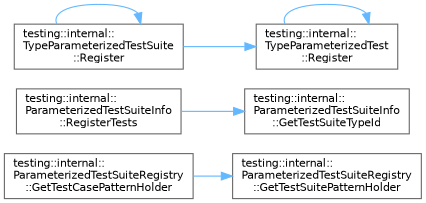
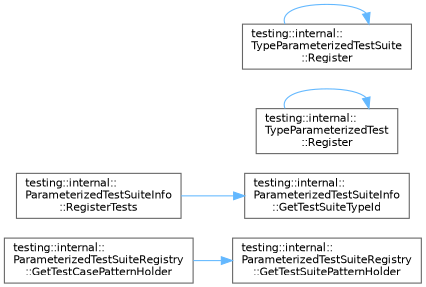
  digraph {
    rankdir=RL
    node [color=grey40 fillcolor=white fontname=Helvetica fontsize=10 shape=box style=filled]
    edge [color=steelblue1 dir=back fontname=Helvetica fontsize=10 labelfontname=Helvetica labelfontsize=10 style=solid]
    n1 [height=0.2 label="testing::internal::\lParameterizedTestSuiteRegistry\l::GetTestSuitePatternHolder" width=0.4]
    n2 [height=0.2 label="testing::internal::\lParameterizedTestSuiteRegistry\l::GetTestCasePatternHolder" width=0.4]
    n3 [height=0.2 label="testing::internal::\lParameterizedTestSuiteInfo\l::GetTestSuiteTypeId" width=0.4]
    n4 [height=0.2 label="testing::internal::\lParameterizedTestSuiteInfo\l::RegisterTests" width=0.4]
    n5 [height=0.2 label="testing::internal::\lTypeParameterizedTest\l::Register" width=0.4]
    n6 [height=0.2 label="testing::internal::\lTypeParameterizedTestSuite\l::Register" width=0.4]
    n1 -> n2
    n3 -> n4
    n5 -> n5
-   n5 -> n6
    n6 -> n6
  }
